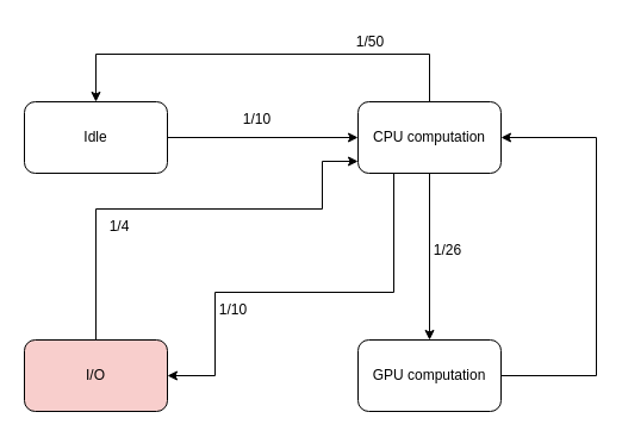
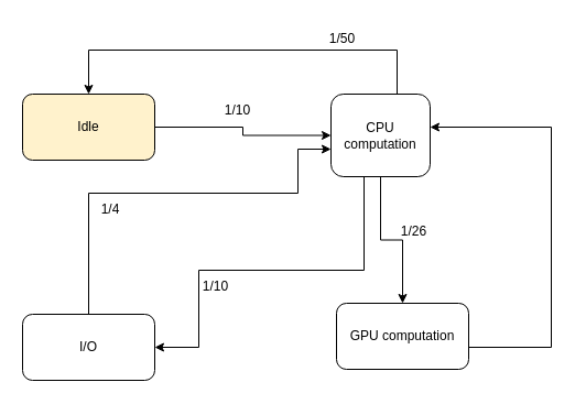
  <mxCell id="0" />
  <mxCell id="1" parent="0" />
  <mxCell id="2" style="edgeStyle=orthogonalEdgeStyle;rounded=0;orthogonalLoop=1;jettySize=auto;html=1;" parent="1" source="3" target="7" edge="1"><mxGeometry relative="1" as="geometry" /></mxCell>
- <mxCell id="3" value="Idle" style="rounded=1;whiteSpace=wrap;html=1;" parent="1" vertex="1"><mxGeometry x="20" y="85" width="120" height="60" as="geometry" /></mxCell>
+ <mxCell id="3" value="Idle" style="rounded=1;whiteSpace=wrap;html=1;fillColor=#fff2cc;" parent="1" vertex="1"><mxGeometry x="20" y="85" width="120" height="60" as="geometry" /></mxCell>
  <mxCell id="4" style="edgeStyle=orthogonalEdgeStyle;rounded=0;orthogonalLoop=1;jettySize=auto;html=1;" parent="1" source="7" target="3" edge="1"><mxGeometry relative="1" as="geometry"><Array as="points"><mxPoint x="360" y="45" /><mxPoint x="80" y="45" /></Array></mxGeometry></mxCell>
  <mxCell id="5" style="edgeStyle=orthogonalEdgeStyle;rounded=0;orthogonalLoop=1;jettySize=auto;html=1;" parent="1" source="7" target="11" edge="1"><mxGeometry relative="1" as="geometry" /></mxCell>
  <mxCell id="6" style="edgeStyle=orthogonalEdgeStyle;rounded=0;orthogonalLoop=1;jettySize=auto;html=1;" parent="1" source="7" target="13" edge="1"><mxGeometry relative="1" as="geometry"><Array as="points"><mxPoint x="330" y="245" /><mxPoint x="180" y="245" /><mxPoint x="180" y="315" /></Array></mxGeometry></mxCell>
- <mxCell id="7" value="CPU computation" style="rounded=1;whiteSpace=wrap;html=1;" parent="1" vertex="1"><mxGeometry x="300" y="85" width="120" height="60" as="geometry" /></mxCell>
+ <mxCell id="7" value="CPU computation" style="rounded=1;whiteSpace=wrap;html=1;" parent="1" vertex="1"><mxGeometry x="300" y="85" width="90" height="75" as="geometry" /></mxCell>
  <mxCell id="8" value="1/10" style="text;html=1;align=center;verticalAlign=middle;resizable=0;points=[];autosize=1;strokeColor=none;fillColor=none;" parent="1" vertex="1"><mxGeometry x="190" y="85" width="50" height="30" as="geometry" /></mxCell>
  <mxCell id="9" value="1/50" style="text;html=1;align=center;verticalAlign=middle;resizable=0;points=[];autosize=1;strokeColor=none;fillColor=none;" parent="1" vertex="1"><mxGeometry x="285" y="20" width="50" height="30" as="geometry" /></mxCell>
  <mxCell id="10" style="edgeStyle=orthogonalEdgeStyle;rounded=0;orthogonalLoop=1;jettySize=auto;html=1;" parent="1" source="11" target="7" edge="1"><mxGeometry relative="1" as="geometry"><Array as="points"><mxPoint x="500" y="315" /><mxPoint x="500" y="115" /></Array></mxGeometry></mxCell>
- <mxCell id="11" value="GPU computation" style="rounded=1;whiteSpace=wrap;html=1;" parent="1" vertex="1"><mxGeometry x="300" y="285" width="120" height="60" as="geometry" /></mxCell>
+ <mxCell id="11" value="GPU computation" style="rounded=1;whiteSpace=wrap;html=1;" parent="1" vertex="1"><mxGeometry x="305" y="275" width="120" height="60" as="geometry" /></mxCell>
  <mxCell id="12" style="edgeStyle=orthogonalEdgeStyle;rounded=0;orthogonalLoop=1;jettySize=auto;html=1;" parent="1" source="13" target="7" edge="1"><mxGeometry relative="1" as="geometry"><Array as="points"><mxPoint x="80" y="175" /><mxPoint x="270" y="175" /><mxPoint x="270" y="135" /></Array></mxGeometry></mxCell>
- <mxCell id="13" value="I/O" style="rounded=1;whiteSpace=wrap;html=1;fillColor=#f8cecc;" parent="1" vertex="1"><mxGeometry x="20" y="285" width="120" height="60" as="geometry" /></mxCell>
+ <mxCell id="13" value="I/O" style="rounded=1;whiteSpace=wrap;html=1;" parent="1" vertex="1"><mxGeometry x="20" y="285" width="120" height="60" as="geometry" /></mxCell>
  <mxCell id="14" value="1/10" style="text;html=1;align=center;verticalAlign=middle;resizable=0;points=[];autosize=1;strokeColor=none;fillColor=none;" parent="1" vertex="1"><mxGeometry x="170" y="245" width="50" height="30" as="geometry" /></mxCell>
  <mxCell id="15" value="1/4" style="text;html=1;strokeColor=none;fillColor=none;align=center;verticalAlign=middle;whiteSpace=wrap;rounded=0;" parent="1" vertex="1"><mxGeometry x="70" y="175" width="60" height="30" as="geometry" /></mxCell>
  <mxCell id="16" value="1/26" style="text;html=1;align=center;verticalAlign=middle;resizable=0;points=[];autosize=1;strokeColor=none;fillColor=none;" parent="1" vertex="1"><mxGeometry x="350" y="195" width="50" height="30" as="geometry" /></mxCell>
